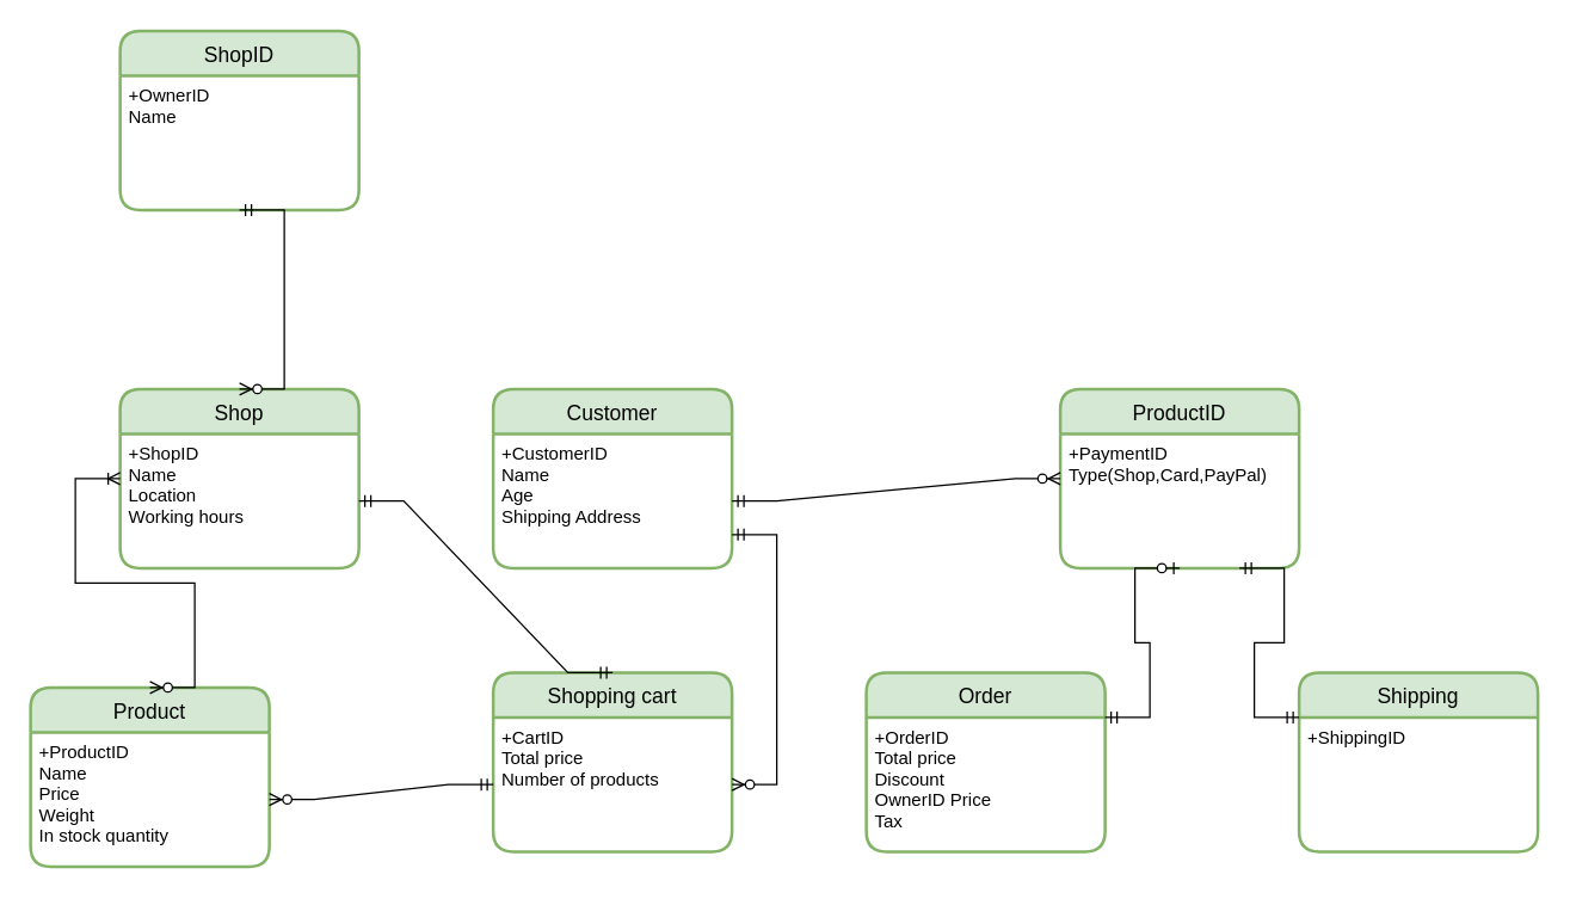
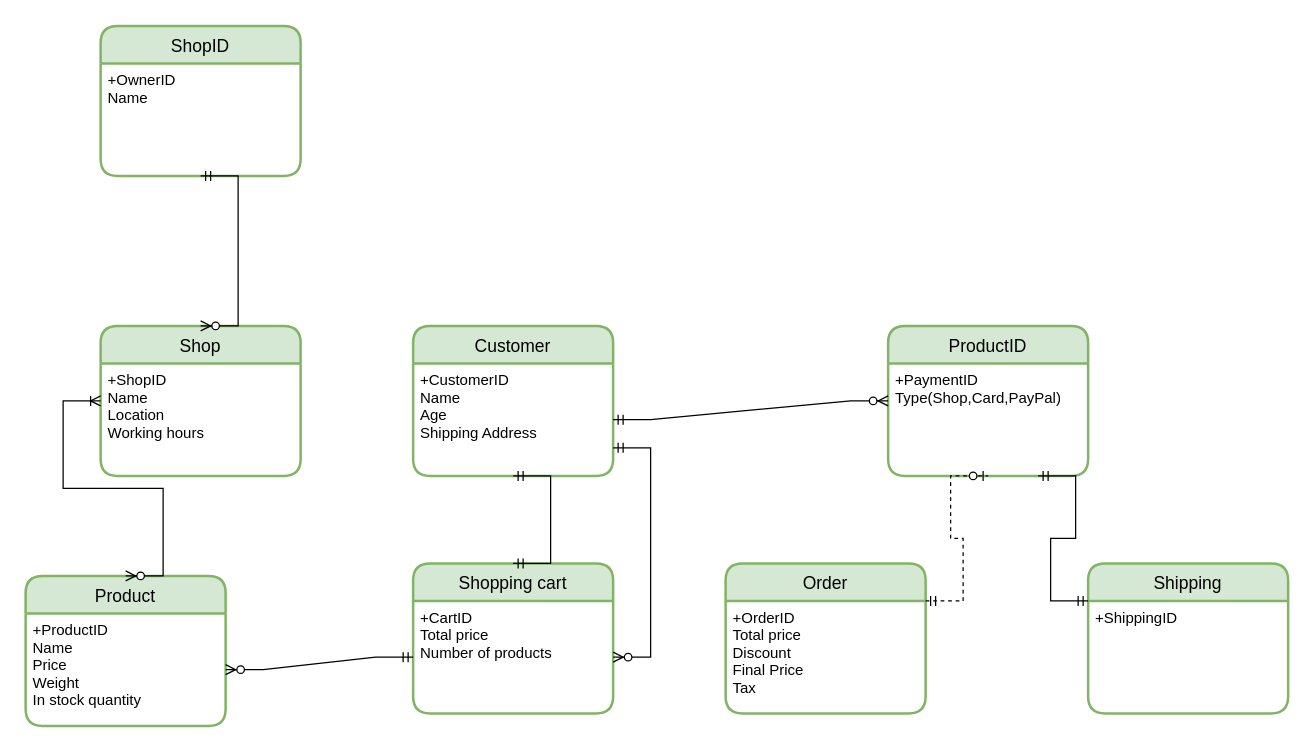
  <mxCell id="0" />
  <mxCell id="1" parent="0" />
  <mxCell id="2" value="ShopID" style="swimlane;childLayout=stackLayout;horizontal=1;startSize=30;horizontalStack=0;rounded=1;fontSize=14;fontStyle=0;strokeWidth=2;resizeParent=0;resizeLast=1;shadow=0;dashed=0;align=center;fillColor=#d5e8d4;strokeColor=#82b366;" vertex="1" parent="1"><mxGeometry x="80" y="20" width="160" height="120" as="geometry" /></mxCell>
  <mxCell id="3" value="+OwnerID&#10;Name" style="align=left;strokeColor=none;fillColor=none;spacingLeft=4;fontSize=12;verticalAlign=top;resizable=0;rotatable=0;part=1;" vertex="1" parent="2"><mxGeometry y="30" width="160" height="90" as="geometry" /></mxCell>
  <mxCell id="4" value="Shop" style="swimlane;childLayout=stackLayout;horizontal=1;startSize=30;horizontalStack=0;rounded=1;fontSize=14;fontStyle=0;strokeWidth=2;resizeParent=0;resizeLast=1;shadow=0;dashed=0;align=center;fillColor=#d5e8d4;strokeColor=#82b366;" vertex="1" parent="1"><mxGeometry x="80" y="260" width="160" height="120" as="geometry" /></mxCell>
  <mxCell id="5" value="+ShopID&#10;Name&#10;Location&#10;Working hours" style="align=left;strokeColor=none;fillColor=none;spacingLeft=4;fontSize=12;verticalAlign=top;resizable=0;rotatable=0;part=1;" vertex="1" parent="4"><mxGeometry y="30" width="160" height="90" as="geometry" /></mxCell>
  <mxCell id="6" value="Product" style="swimlane;childLayout=stackLayout;horizontal=1;startSize=30;horizontalStack=0;rounded=1;fontSize=14;fontStyle=0;strokeWidth=2;resizeParent=0;resizeLast=1;shadow=0;dashed=0;align=center;fillColor=#d5e8d4;strokeColor=#82b366;" vertex="1" parent="1"><mxGeometry x="20" y="460" width="160" height="120" as="geometry" /></mxCell>
  <mxCell id="7" value="+ProductID&#10;Name&#10;Price&#10;Weight&#10;In stock quantity" style="align=left;strokeColor=none;fillColor=none;spacingLeft=4;fontSize=12;verticalAlign=top;resizable=0;rotatable=0;part=1;" vertex="1" parent="6"><mxGeometry y="30" width="160" height="90" as="geometry" /></mxCell>
  <mxCell id="8" value="Customer" style="swimlane;childLayout=stackLayout;horizontal=1;startSize=30;horizontalStack=0;rounded=1;fontSize=14;fontStyle=0;strokeWidth=2;resizeParent=0;resizeLast=1;shadow=0;dashed=0;align=center;fillColor=#d5e8d4;strokeColor=#82b366;" vertex="1" parent="1"><mxGeometry x="330" y="260" width="160" height="120" as="geometry" /></mxCell>
  <mxCell id="9" value="+CustomerID&#10;Name&#10;Age&#10;Shipping Address" style="align=left;strokeColor=none;fillColor=none;spacingLeft=4;fontSize=12;verticalAlign=top;resizable=0;rotatable=0;part=1;" vertex="1" parent="8"><mxGeometry y="30" width="160" height="90" as="geometry" /></mxCell>
  <mxCell id="10" value="Shopping cart" style="swimlane;childLayout=stackLayout;horizontal=1;startSize=30;horizontalStack=0;rounded=1;fontSize=14;fontStyle=0;strokeWidth=2;resizeParent=0;resizeLast=1;shadow=0;dashed=0;align=center;fillColor=#d5e8d4;strokeColor=#82b366;" vertex="1" parent="1"><mxGeometry x="330" y="450" width="160" height="120" as="geometry" /></mxCell>
  <mxCell id="11" value="+CartID&#10;Total price&#10;Number of products" style="align=left;strokeColor=none;fillColor=none;spacingLeft=4;fontSize=12;verticalAlign=top;resizable=0;rotatable=0;part=1;" vertex="1" parent="10"><mxGeometry y="30" width="160" height="90" as="geometry" /></mxCell>
  <mxCell id="12" value="ProductID" style="swimlane;childLayout=stackLayout;horizontal=1;startSize=30;horizontalStack=0;rounded=1;fontSize=14;fontStyle=0;strokeWidth=2;resizeParent=0;resizeLast=1;shadow=0;dashed=0;align=center;fillColor=#d5e8d4;strokeColor=#82b366;" vertex="1" parent="1"><mxGeometry x="710" y="260" width="160" height="120" as="geometry" /></mxCell>
  <mxCell id="13" value="+PaymentID&#10;Type(Shop,Card,PayPal)" style="align=left;strokeColor=none;fillColor=none;spacingLeft=4;fontSize=12;verticalAlign=top;resizable=0;rotatable=0;part=1;" vertex="1" parent="12"><mxGeometry y="30" width="160" height="90" as="geometry" /></mxCell>
  <mxCell id="14" value="Order" style="swimlane;childLayout=stackLayout;horizontal=1;startSize=30;horizontalStack=0;rounded=1;fontSize=14;fontStyle=0;strokeWidth=2;resizeParent=0;resizeLast=1;shadow=0;dashed=0;align=center;fillColor=#d5e8d4;strokeColor=#82b366;" vertex="1" parent="1"><mxGeometry x="580" y="450" width="160" height="120" as="geometry" /></mxCell>
- <mxCell id="15" value="+OrderID&#10;Total price&#10;Discount&#10;OwnerID Price&#10;Tax" style="align=left;strokeColor=none;fillColor=none;spacingLeft=4;fontSize=12;verticalAlign=top;resizable=0;rotatable=0;part=1;" vertex="1" parent="14"><mxGeometry y="30" width="160" height="90" as="geometry" /></mxCell>
+ <mxCell id="15" value="+OrderID&#10;Total price&#10;Discount&#10;Final Price&#10;Tax" style="align=left;strokeColor=none;fillColor=none;spacingLeft=4;fontSize=12;verticalAlign=top;resizable=0;rotatable=0;part=1;" vertex="1" parent="14"><mxGeometry y="30" width="160" height="90" as="geometry" /></mxCell>
  <mxCell id="16" value="Shipping" style="swimlane;childLayout=stackLayout;horizontal=1;startSize=30;horizontalStack=0;rounded=1;fontSize=14;fontStyle=0;strokeWidth=2;resizeParent=0;resizeLast=1;shadow=0;dashed=0;align=center;fillColor=#d5e8d4;strokeColor=#82b366;" vertex="1" parent="1"><mxGeometry x="870" y="450" width="160" height="120" as="geometry" /></mxCell>
  <mxCell id="17" value="+ShippingID" style="align=left;strokeColor=none;fillColor=none;spacingLeft=4;fontSize=12;verticalAlign=top;resizable=0;rotatable=0;part=1;" vertex="1" parent="16"><mxGeometry y="30" width="160" height="90" as="geometry" /></mxCell>
  <mxCell id="18" value="" style="edgeStyle=entityRelationEdgeStyle;fontSize=12;html=1;endArrow=ERzeroToMany;startArrow=ERmandOne;rounded=0;exitX=0.5;exitY=1;exitDx=0;exitDy=0;entryX=0.5;entryY=0;entryDx=0;entryDy=0;" edge="1" parent="1" source="3" target="4"><mxGeometry width="100" height="100" relative="1" as="geometry"><mxPoint x="370" y="40" as="sourcePoint" /><mxPoint x="230" y="220" as="targetPoint" /></mxGeometry></mxCell>
  <mxCell id="19" value="" style="edgeStyle=entityRelationEdgeStyle;fontSize=12;html=1;endArrow=ERoneToMany;startArrow=ERzeroToMany;rounded=0;exitX=0.5;exitY=0;exitDx=0;exitDy=0;" edge="1" parent="1" source="6"><mxGeometry width="100" height="100" relative="1" as="geometry"><mxPoint x="20" y="520" as="sourcePoint" /><mxPoint x="80" y="320" as="targetPoint" /></mxGeometry></mxCell>
- <mxCell id="20" value="" style="edgeStyle=entityRelationEdgeStyle;fontSize=12;html=1;endArrow=ERmandOne;startArrow=ERmandOne;rounded=0;exitX=0.5;exitY=0;exitDx=0;exitDy=0;" edge="1" parent="1" source="10" target="5"><mxGeometry width="100" height="100" relative="1" as="geometry"><mxPoint x="290" y="510" as="sourcePoint" /><mxPoint x="390" y="410" as="targetPoint" /></mxGeometry></mxCell>
+ <mxCell id="20" value="" style="edgeStyle=entityRelationEdgeStyle;fontSize=12;html=1;endArrow=ERmandOne;startArrow=ERmandOne;rounded=0;entryX=0.5;entryY=1;entryDx=0;entryDy=0;exitX=0.5;exitY=0;exitDx=0;exitDy=0;" edge="1" parent="1" source="10" target="9"><mxGeometry width="100" height="100" relative="1" as="geometry"><mxPoint x="290" y="510" as="sourcePoint" /><mxPoint x="390" y="410" as="targetPoint" /></mxGeometry></mxCell>
  <mxCell id="21" value="" style="edgeStyle=entityRelationEdgeStyle;fontSize=12;html=1;endArrow=ERzeroToMany;startArrow=ERmandOne;rounded=0;entryX=1;entryY=0.5;entryDx=0;entryDy=0;exitX=0;exitY=0.5;exitDx=0;exitDy=0;" edge="1" parent="1" source="11" target="7"><mxGeometry width="100" height="100" relative="1" as="geometry"><mxPoint x="200" y="620" as="sourcePoint" /><mxPoint x="300" y="520" as="targetPoint" /></mxGeometry></mxCell>
  <mxCell id="22" value="" style="edgeStyle=entityRelationEdgeStyle;fontSize=12;html=1;endArrow=ERmandOne;startArrow=ERmandOne;rounded=0;entryX=0;entryY=0.25;entryDx=0;entryDy=0;exitX=0.75;exitY=1;exitDx=0;exitDy=0;" edge="1" parent="1" source="13" target="16"><mxGeometry width="100" height="100" relative="1" as="geometry"><mxPoint x="790" y="380" as="sourcePoint" /><mxPoint x="880" y="535" as="targetPoint" /></mxGeometry></mxCell>
- <mxCell id="23" value="" style="edgeStyle=entityRelationEdgeStyle;fontSize=12;html=1;endArrow=ERzeroToOne;startArrow=ERmandOne;rounded=0;exitX=1;exitY=0.25;exitDx=0;exitDy=0;entryX=0.5;entryY=1;entryDx=0;entryDy=0;" edge="1" parent="1" source="14" target="13"><mxGeometry width="100" height="100" relative="1" as="geometry"><mxPoint x="710" y="410" as="sourcePoint" /><mxPoint x="800" y="410" as="targetPoint" /></mxGeometry></mxCell>
+ <mxCell id="23" value="" style="edgeStyle=entityRelationEdgeStyle;fontSize=12;html=1;endArrow=ERzeroToOne;startArrow=ERmandOne;rounded=0;exitX=1;exitY=0.25;exitDx=0;exitDy=0;entryX=0.5;entryY=1;entryDx=0;entryDy=0;dashed=1;" edge="1" parent="1" source="14" target="13"><mxGeometry width="100" height="100" relative="1" as="geometry"><mxPoint x="710" y="410" as="sourcePoint" /><mxPoint x="800" y="410" as="targetPoint" /></mxGeometry></mxCell>
  <mxCell id="24" value="" style="edgeStyle=entityRelationEdgeStyle;fontSize=12;html=1;endArrow=ERzeroToMany;startArrow=ERmandOne;rounded=0;exitX=1;exitY=0.5;exitDx=0;exitDy=0;entryX=0;entryY=0.5;entryDx=0;entryDy=0;" edge="1" parent="1" source="9" target="12"><mxGeometry width="100" height="100" relative="1" as="geometry"><mxPoint x="530" y="410" as="sourcePoint" /><mxPoint x="630" y="310" as="targetPoint" /></mxGeometry></mxCell>
  <mxCell id="25" value="" style="edgeStyle=entityRelationEdgeStyle;fontSize=12;html=1;endArrow=ERzeroToMany;startArrow=ERmandOne;rounded=0;exitX=1;exitY=0.75;exitDx=0;exitDy=0;" edge="1" parent="1" source="9" target="11"><mxGeometry width="100" height="100" relative="1" as="geometry"><mxPoint x="590" y="470" as="sourcePoint" /><mxPoint x="690" y="370" as="targetPoint" /></mxGeometry></mxCell>
